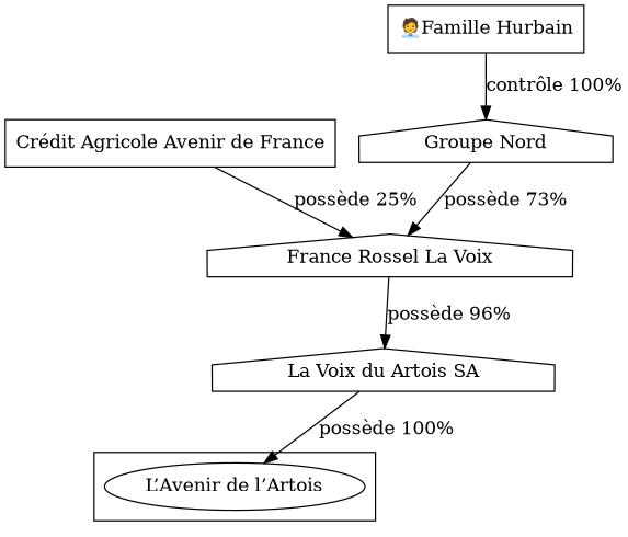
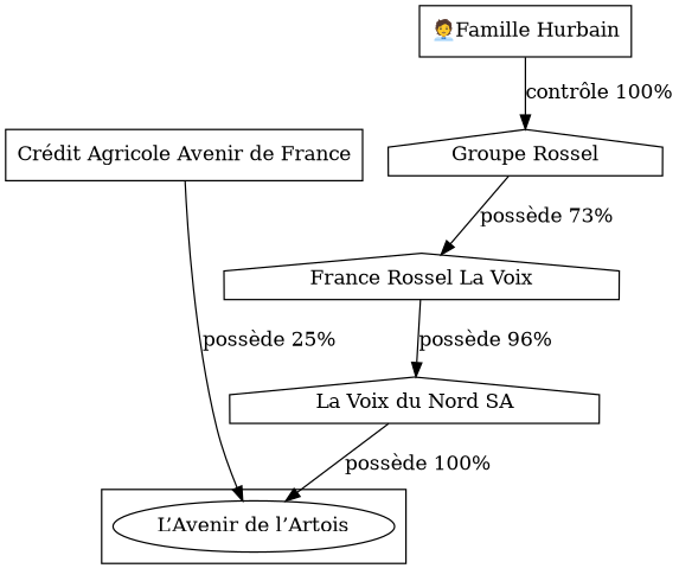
  digraph {
    rankdir=TB
    node [shape=house]
    n1 [label="Crédit Agricole Avenir de France" shape=box]
    n2 [label="🧑‍💼Famille Hurbain" shape=box]
    n3 [label="L’Avenir de l’Artois" shape=""]
    n4 [label="France Rossel La Voix"]
-   n5 [label="Groupe Nord"]
-   n6 [label="La Voix du Artois SA"]
+   n5 [label="Groupe Rossel"]
+   n6 [label="La Voix du Nord SA"]
    subgraph sub_1 {
      n1
      n2
    }
    subgraph cluster_2 {
      n3
    }
-   n1 -> n4 [label="possède 25%"]
+   n1 -> n3 [label="possède 25%"]
    n2 -> n5 [label="contrôle 100%"]
    n4 -> n6 [label="possède 96%"]
    n5 -> n4 [label="possède 73%"]
    n6 -> n3 [label="possède 100%"]
  }
